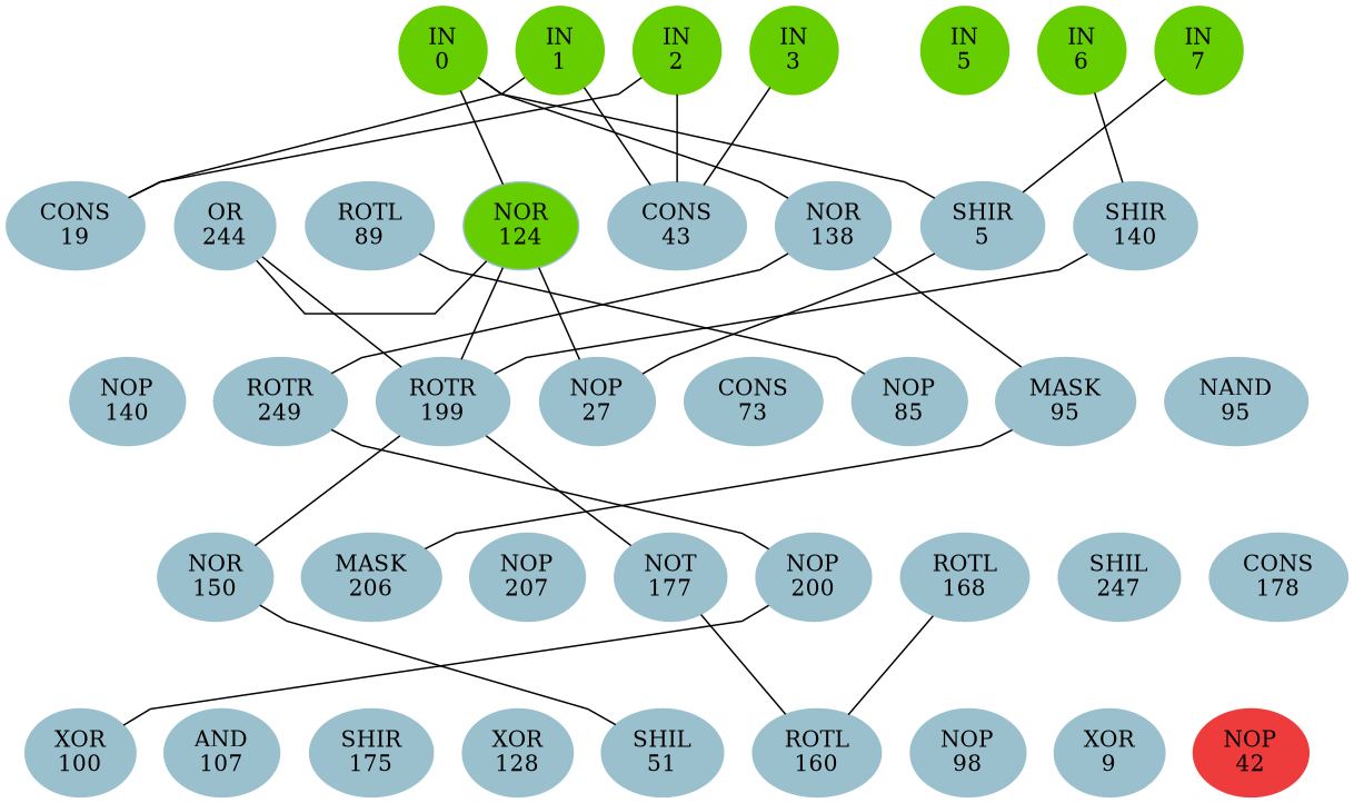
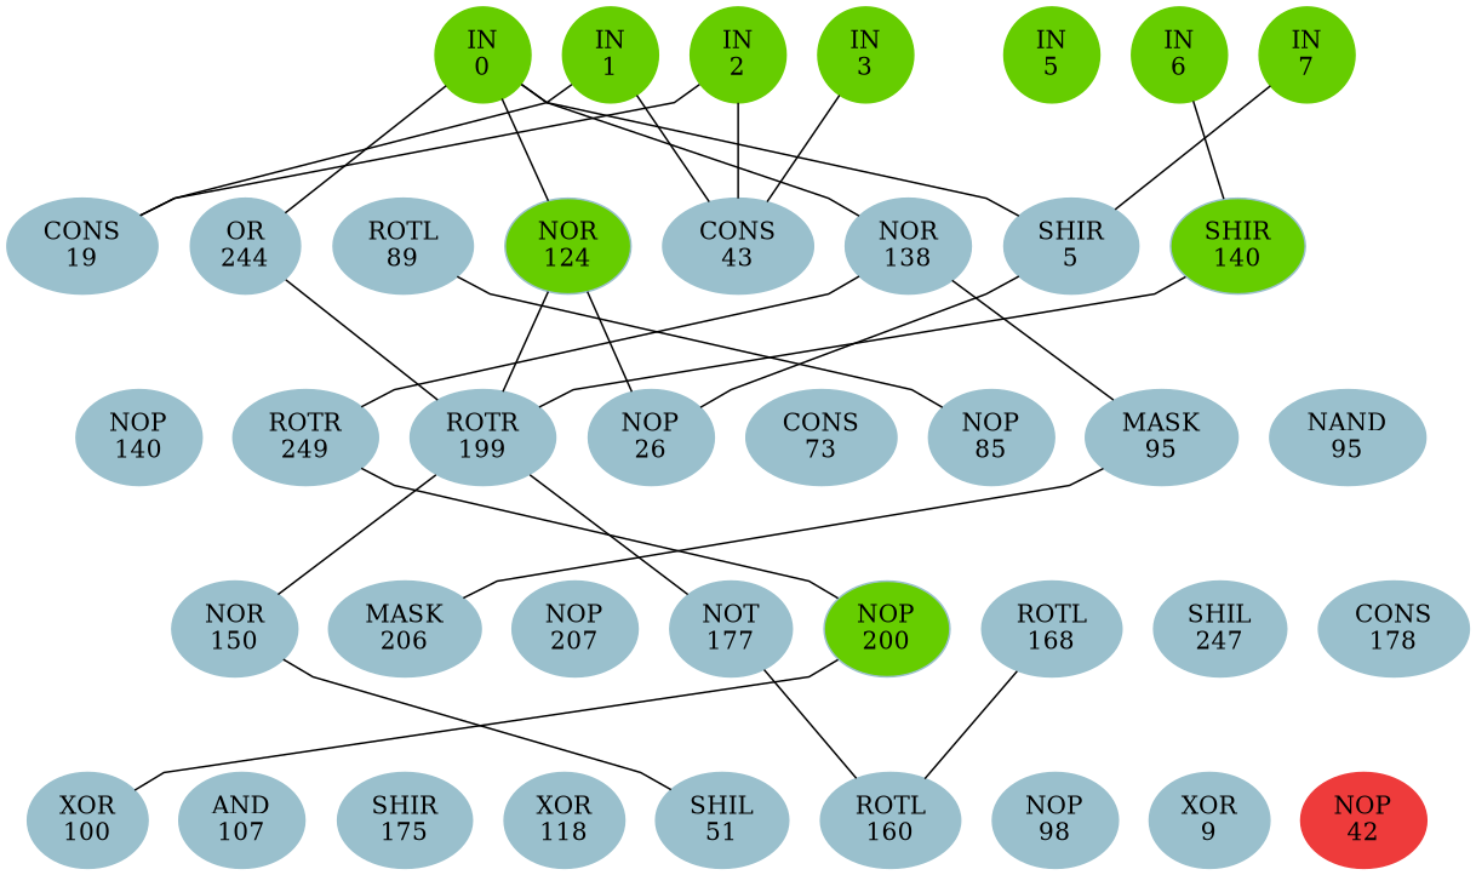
  graph {
    ordering=out
    rankdir=BT
    ranksep=0.75
    splines=polyline
    node [color=lightblue3 style=filled]
    edge [style=invis]
    n1 [color=chartreuse3 label="IN\n0"]
    n2 [color=chartreuse3 label="IN\n1"]
    n3 [color=chartreuse3 label="IN\n2"]
    n4 [color=chartreuse3 label="IN\n3"]
    n5 [color=chartreuse3 label="IN\n5"]
    n6 [color=chartreuse3 label="IN\n6"]
    n7 [color=chartreuse3 label="IN\n7"]
    n8 [label="CONS\n19"]
    n9 [label="OR\n244"]
    n10 [label="ROTL\n89"]
    n11 [fillcolor=chartreuse3 label="NOR\n124"]
    n12 [label="CONS\n43"]
    n13 [label="NOR\n138"]
    n14 [label="SHIR\n5"]
-   n15 [label="SHIR\n140"]
+   n15 [label="SHIR\n140" fillcolor=chartreuse3]
    n16 [label="NOP\n140"]
    n17 [label="ROTR\n249"]
    n18 [label="ROTR\n199"]
-   n19 [label="NOP\n27"]
+   n19 [label="NOP\n26"]
    n20 [label="CONS\n73"]
    n21 [label="NOP\n85"]
    n22 [label="MASK\n95"]
    n23 [label="NAND\n95"]
    n24 [label="NOR\n150"]
    n25 [label="MASK\n206"]
    n26 [label="NOP\n207"]
    n27 [label="NOT\n177"]
-   n28 [label="NOP\n200"]
+   n28 [label="NOP\n200" fillcolor=chartreuse3]
    n29 [label="ROTL\n168"]
    n30 [label="SHIL\n247"]
    n31 [label="CONS\n178"]
    n32 [label="XOR\n100"]
    n33 [label="AND\n107"]
    n34 [label="SHIR\n175"]
-   n35 [label="XOR\n128"]
+   n35 [label="XOR\n118"]
    n36 [label="SHIL\n51"]
    n37 [label="ROTL\n160"]
    n38 [label="NOP\n98"]
    n39 [label="XOR\n9"]
    n40 [color=brown2 label="NOP\n42"]
    subgraph sub_1 {
      rank=same
      n1
      n2
      n3
      n4
      n5
      n6
      n7
    }
    subgraph sub_2 {
      rank=same
      n8
      n9
      n10
      n11
      n12
      n13
      n14
      n15
    }
    subgraph sub_3 {
      rank=same
      n16
      n17
      n18
      n19
      n20
      n21
      n22
      n23
    }
    subgraph sub_4 {
      rank=same
      n24
      n25
      n26
      n27
      n28
      n29
      n30
      n31
    }
    subgraph sub_5 {
      rank=same
      n32
      n33
      n34
      n35
      n36
      n37
      n38
      n39
    }
    subgraph sub_6 {
      rank=same
      n40
    }
    n1 -- n2
    n2 -- n3
    n3 -- n4
    n5 -- n6
    n6 -- n7
    n8 -- n2 [style=solid]
    n8 -- n3 [style=solid]
    n8 -- n9
-   n9 -- n11 [style=solid]
+   n9 -- n1 [style=solid]
    n9 -- n10
    n10 -- n11
    n11 -- n1 [style=solid]
    n11 -- n12
    n12 -- n2 [style=solid]
    n12 -- n3 [style=solid]
    n12 -- n4 [style=solid]
    n12 -- n13
    n13 -- n1 [style=solid]
    n13 -- n14
    n14 -- n1 [style=solid]
    n14 -- n7 [style=solid]
    n14 -- n15
    n15 -- n6 [style=solid]
    n16 -- n17
    n17 -- n13 [style=solid]
    n17 -- n18
    n18 -- n9 [style=solid]
    n18 -- n11 [style=solid]
    n18 -- n15 [style=solid]
    n18 -- n19
    n19 -- n11 [style=solid]
    n19 -- n14 [style=solid]
    n19 -- n20
    n20 -- n21
    n21 -- n10 [style=solid]
    n21 -- n22
    n22 -- n13 [style=solid]
    n22 -- n23
    n24 -- n18 [style=solid]
    n24 -- n25
    n25 -- n22 [style=solid]
    n25 -- n26
    n26 -- n27
    n27 -- n18 [style=solid]
    n27 -- n28
    n28 -- n17 [style=solid]
    n28 -- n29
    n29 -- n30
    n30 -- n31
    n32 -- n28 [style=solid]
    n32 -- n33
    n33 -- n34
    n34 -- n35
    n35 -- n36
    n36 -- n24 [style=solid]
    n36 -- n37
    n37 -- n27 [style=solid]
    n37 -- n29 [style=solid]
    n37 -- n38
    n38 -- n39
    n40 -- n40
  }
